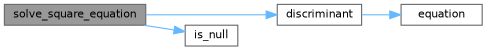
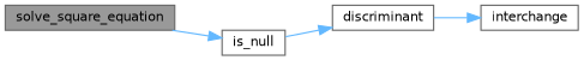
  digraph {
    rankdir=LR
    node [color=grey40 fillcolor=white fontname=Helvetica fontsize=10 shape=box style=filled]
    edge [color=steelblue1 fontname=Helvetica fontsize=10 labelfontname=Helvetica labelfontsize=10 style=solid]
    n1 [color=gray40 fillcolor=grey60 fontcolor=black height=0.2 label=solve_square_equation width=0.4]
    n2 [height=0.2 label=discriminant width=0.4]
    n3 [height=0.2 label=is_null width=0.4]
-   n4 [height=0.2 label=equation width=0.4]
-   n1 -> n2
+   n4 [height=0.2 label=interchange width=0.4]
+   n3 -> n2
    n1 -> n3
    n2 -> n4
  }
